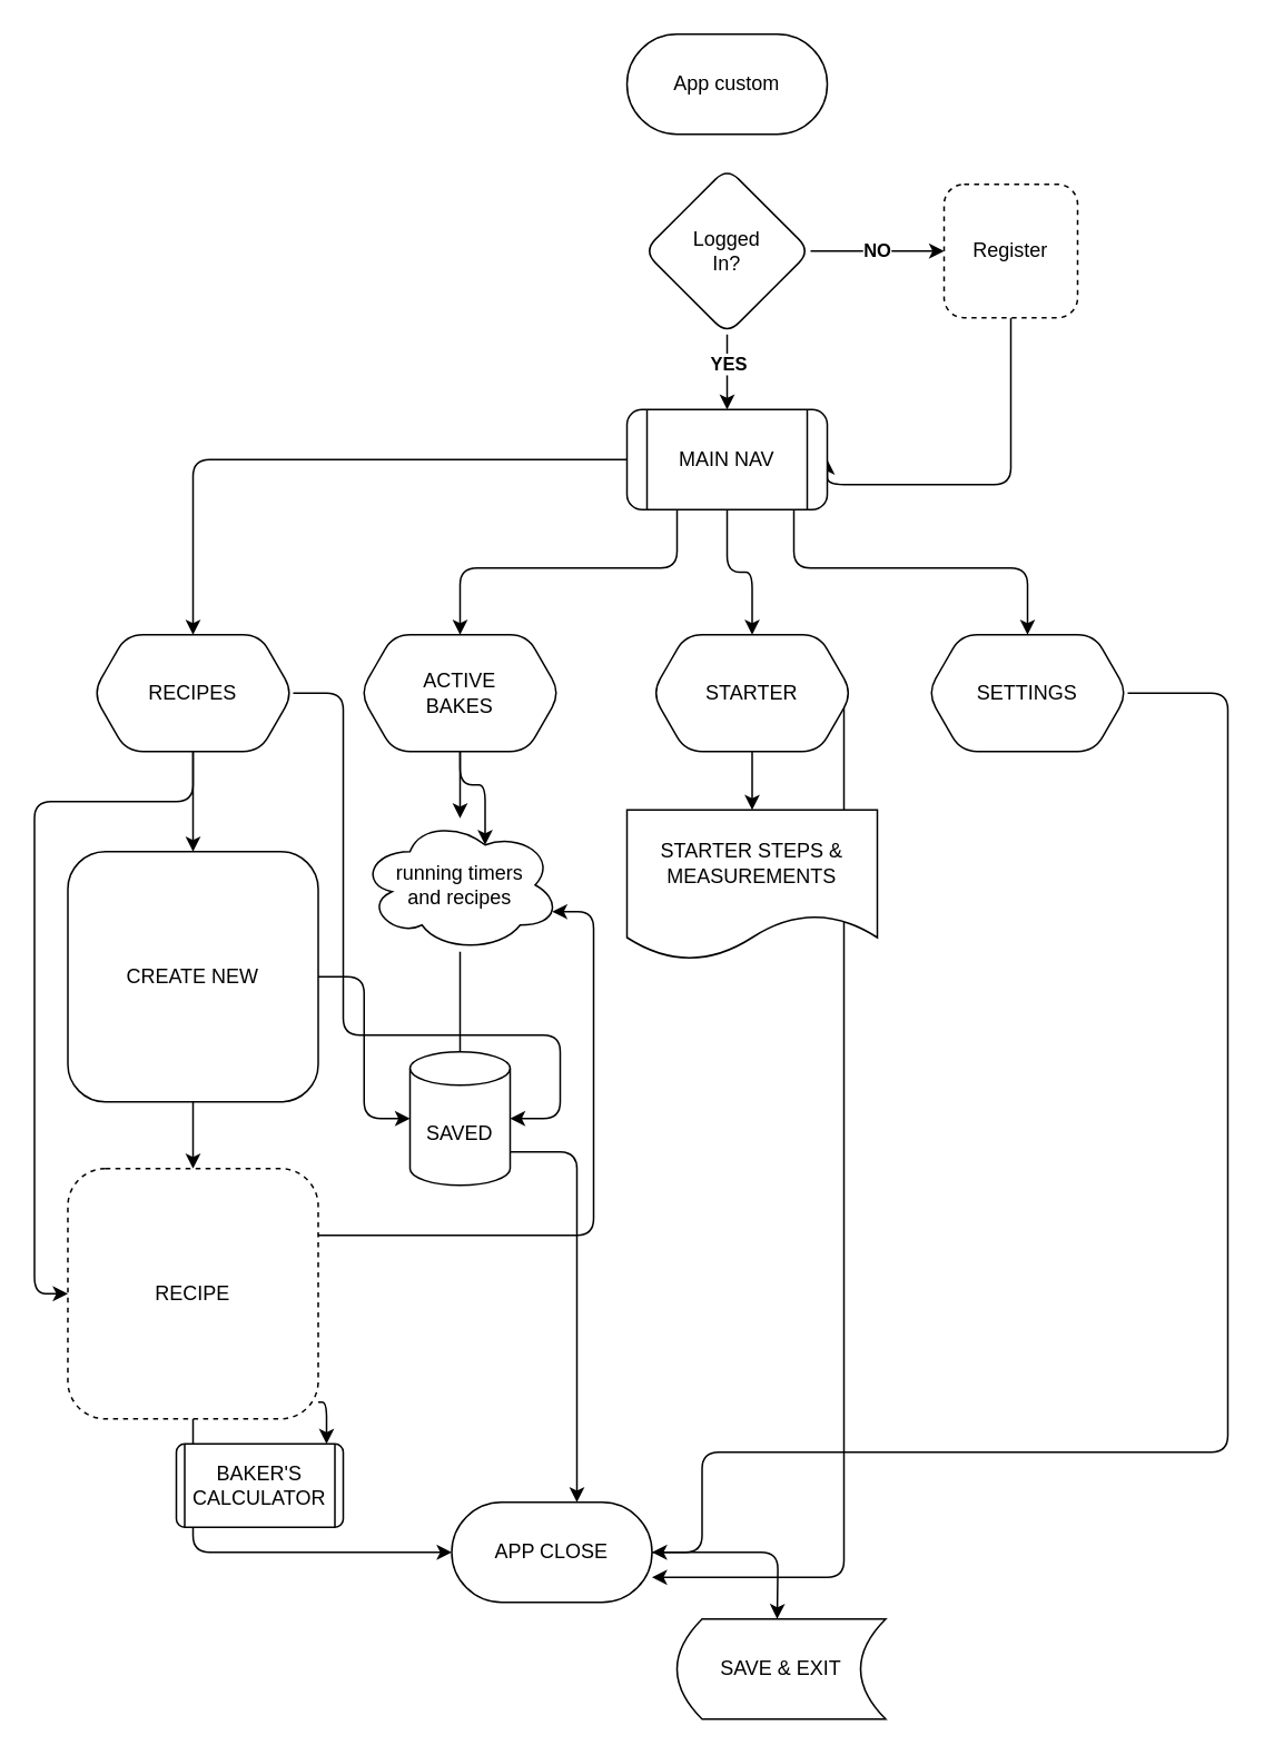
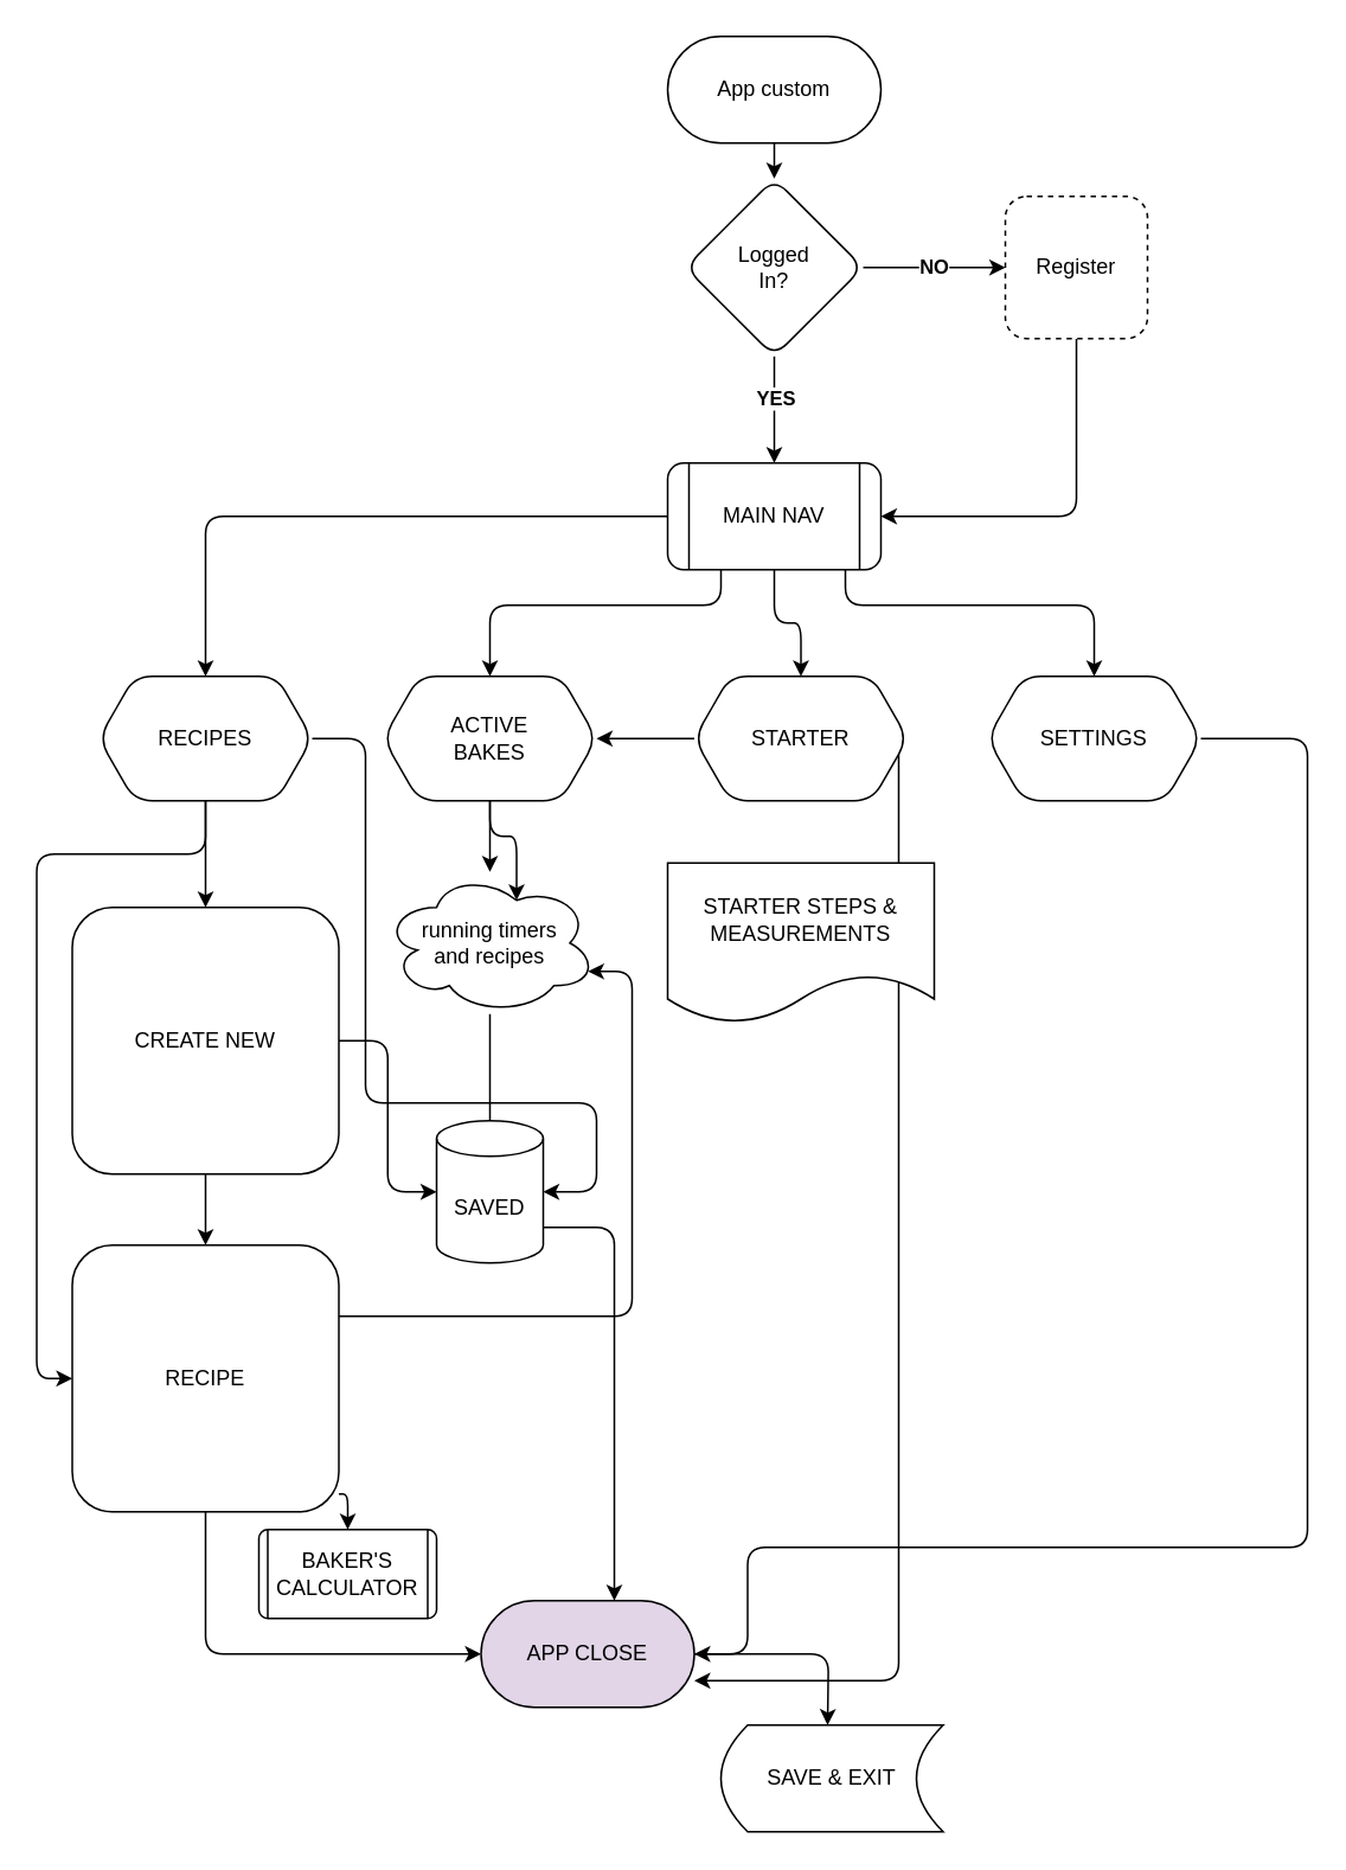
  <mxCell id="0" />
  <mxCell id="1" parent="0" />
+ <mxCell id="2" style="edgeStyle=orthogonalEdgeStyle;rounded=1;orthogonalLoop=1;jettySize=auto;html=1;exitX=0.5;exitY=1;exitDx=0;exitDy=0;" parent="1" source="3" target="7" edge="1"><mxGeometry relative="1" as="geometry" /></mxCell>
  <mxCell id="3" value="App custom" style="rounded=1;whiteSpace=wrap;html=1;arcSize=50;" parent="1" vertex="1"><mxGeometry x="375" y="20" width="120" height="60" as="geometry" /></mxCell>
  <mxCell id="4" value="&lt;b&gt;NO&lt;/b&gt;" style="edgeStyle=orthogonalEdgeStyle;rounded=1;orthogonalLoop=1;jettySize=auto;html=1;exitX=1;exitY=0.5;exitDx=0;exitDy=0;" parent="1" source="7" target="9" edge="1"><mxGeometry relative="1" as="geometry" /></mxCell>
  <mxCell id="5" style="edgeStyle=orthogonalEdgeStyle;rounded=1;orthogonalLoop=1;jettySize=auto;html=1;" parent="1" source="7" target="18" edge="1"><mxGeometry relative="1" as="geometry"><mxPoint x="425" y="280" as="targetPoint" /></mxGeometry></mxCell>
  <mxCell id="6" value="&lt;b&gt;YES&lt;/b&gt;" style="edgeLabel;html=1;align=center;verticalAlign=middle;resizable=0;points=[];rounded=1;" parent="5" vertex="1" connectable="0"><mxGeometry x="-0.229" relative="1" as="geometry"><mxPoint as="offset" /></mxGeometry></mxCell>
  <mxCell id="7" value="Logged&lt;br&gt;In?" style="rhombus;whiteSpace=wrap;html=1;rounded=1;" parent="1" vertex="1"><mxGeometry x="385" y="100" width="100" height="100" as="geometry" /></mxCell>
  <mxCell id="8" style="edgeStyle=orthogonalEdgeStyle;rounded=1;orthogonalLoop=1;jettySize=auto;html=1;entryX=1;entryY=0.5;entryDx=0;entryDy=0;" parent="1" source="9" target="18" edge="1"><mxGeometry relative="1" as="geometry"><mxPoint x="705" y="300" as="targetPoint" /><Array as="points"><mxPoint x="605" y="290" /></Array></mxGeometry></mxCell>
  <mxCell id="9" value="Register" style="whiteSpace=wrap;html=1;aspect=fixed;rounded=1;dashed=1;" parent="1" vertex="1"><mxGeometry x="565" y="110" width="80" height="80" as="geometry" /></mxCell>
  <mxCell id="10" style="edgeStyle=orthogonalEdgeStyle;rounded=1;orthogonalLoop=1;jettySize=auto;html=1;" parent="1" source="13" target="25" edge="1"><mxGeometry relative="1" as="geometry"><mxPoint x="115" y="495" as="targetPoint" /><Array as="points"><mxPoint x="205" y="415" /><mxPoint x="205" y="620" /><mxPoint x="335" y="620" /><mxPoint x="335" y="670" /></Array></mxGeometry></mxCell>
  <mxCell id="11" style="edgeStyle=orthogonalEdgeStyle;rounded=1;orthogonalLoop=1;jettySize=auto;html=1;entryX=0.5;entryY=0;entryDx=0;entryDy=0;" parent="1" source="13" target="29" edge="1"><mxGeometry relative="1" as="geometry"><mxPoint x="155" y="690" as="targetPoint" /></mxGeometry></mxCell>
  <mxCell id="12" style="edgeStyle=orthogonalEdgeStyle;rounded=1;orthogonalLoop=1;jettySize=auto;html=1;entryX=0;entryY=0.5;entryDx=0;entryDy=0;" parent="1" source="38" target="33" edge="1"><mxGeometry relative="1" as="geometry"><Array as="points"><mxPoint x="115" y="930" /></Array></mxGeometry></mxCell>
  <mxCell id="13" value="RECIPES" style="shape=hexagon;perimeter=hexagonPerimeter2;whiteSpace=wrap;html=1;fixedSize=1;size=20;rounded=1;shadow=0;" parent="1" vertex="1"><mxGeometry x="55" y="380" width="120" height="70" as="geometry" /></mxCell>
  <mxCell id="14" value="" style="edgeStyle=orthogonalEdgeStyle;rounded=1;orthogonalLoop=1;jettySize=auto;html=1;" parent="1" source="18" target="21" edge="1"><mxGeometry relative="1" as="geometry"><Array as="points"><mxPoint x="405" y="340" /><mxPoint x="275" y="340" /></Array></mxGeometry></mxCell>
  <mxCell id="15" style="edgeStyle=orthogonalEdgeStyle;rounded=1;orthogonalLoop=1;jettySize=auto;html=1;entryX=0.5;entryY=0;entryDx=0;entryDy=0;" parent="1" source="18" target="13" edge="1"><mxGeometry relative="1" as="geometry" /></mxCell>
  <mxCell id="16" style="edgeStyle=orthogonalEdgeStyle;rounded=1;orthogonalLoop=1;jettySize=auto;html=1;" parent="1" source="18" target="24" edge="1"><mxGeometry relative="1" as="geometry" /></mxCell>
  <mxCell id="17" style="edgeStyle=orthogonalEdgeStyle;rounded=1;orthogonalLoop=1;jettySize=auto;html=1;" parent="1" source="18" target="35" edge="1"><mxGeometry relative="1" as="geometry"><Array as="points"><mxPoint x="475" y="340" /><mxPoint x="615" y="340" /></Array></mxGeometry></mxCell>
- <mxCell id="18" value="MAIN NAV" style="shape=process;whiteSpace=wrap;html=1;backgroundOutline=1;rounded=1;" parent="1" vertex="1"><mxGeometry x="375" y="245" width="120" height="60" as="geometry" /></mxCell>
+ <mxCell id="18" value="MAIN NAV" style="shape=process;whiteSpace=wrap;html=1;backgroundOutline=1;rounded=1;" parent="1" vertex="1"><mxGeometry x="375" y="260" width="120" height="60" as="geometry" /></mxCell>
  <mxCell id="19" style="edgeStyle=orthogonalEdgeStyle;rounded=1;orthogonalLoop=1;jettySize=auto;html=1;entryX=0.625;entryY=0.2;entryDx=0;entryDy=0;entryPerimeter=0;" parent="1" source="21" target="40" edge="1"><mxGeometry relative="1" as="geometry" /></mxCell>
  <mxCell id="20" style="edgeStyle=orthogonalEdgeStyle;rounded=1;orthogonalLoop=1;jettySize=auto;html=1;" parent="1" source="40" target="33" edge="1"><mxGeometry relative="1" as="geometry"><Array as="points"><mxPoint x="275" y="690" /><mxPoint x="345" y="690" /></Array></mxGeometry></mxCell>
  <mxCell id="21" value="ACTIVE&lt;br&gt;BAKES" style="shape=hexagon;perimeter=hexagonPerimeter2;whiteSpace=wrap;html=1;fixedSize=1;rounded=1;" parent="1" vertex="1"><mxGeometry x="215" y="380" width="120" height="70" as="geometry" /></mxCell>
- <mxCell id="22" style="edgeStyle=orthogonalEdgeStyle;rounded=1;orthogonalLoop=1;jettySize=auto;html=1;entryX=0.5;entryY=0;entryDx=0;entryDy=0;" parent="1" source="24" target="26" edge="1"><mxGeometry relative="1" as="geometry" /></mxCell>
+ <mxCell id="22" style="edgeStyle=orthogonalEdgeStyle;rounded=1;orthogonalLoop=1;jettySize=auto;html=1;" parent="1" source="24" target="21" edge="1"><mxGeometry relative="1" as="geometry" /></mxCell>
  <mxCell id="23" style="edgeStyle=orthogonalEdgeStyle;rounded=1;orthogonalLoop=1;jettySize=auto;html=1;" parent="1" source="24" target="33" edge="1"><mxGeometry relative="1" as="geometry"><Array as="points"><mxPoint x="505" y="415" /><mxPoint x="505" y="945" /><mxPoint x="420" y="945" /></Array></mxGeometry></mxCell>
  <mxCell id="24" value="STARTER" style="shape=hexagon;perimeter=hexagonPerimeter2;whiteSpace=wrap;html=1;fixedSize=1;rounded=1;" parent="1" vertex="1"><mxGeometry x="390" y="380" width="120" height="70" as="geometry" /></mxCell>
  <mxCell id="25" value="SAVED" style="shape=cylinder3;whiteSpace=wrap;html=1;boundedLbl=1;backgroundOutline=1;size=10;rounded=1;" parent="1" vertex="1"><mxGeometry x="245" y="630" width="60" height="80" as="geometry" /></mxCell>
  <mxCell id="26" value="STARTER STEPS &amp;amp; MEASUREMENTS" style="shape=document;whiteSpace=wrap;html=1;boundedLbl=1;rounded=1;" parent="1" vertex="1"><mxGeometry x="375" y="485" width="150" height="90" as="geometry" /></mxCell>
  <mxCell id="27" style="edgeStyle=orthogonalEdgeStyle;rounded=1;orthogonalLoop=1;jettySize=auto;html=1;exitX=1;exitY=0.5;exitDx=0;exitDy=0;" parent="1" source="29" target="25" edge="1"><mxGeometry relative="1" as="geometry" /></mxCell>
  <mxCell id="28" style="edgeStyle=orthogonalEdgeStyle;rounded=1;orthogonalLoop=1;jettySize=auto;html=1;" parent="1" source="29" target="38" edge="1"><mxGeometry relative="1" as="geometry" /></mxCell>
  <mxCell id="29" value="CREATE NEW" style="whiteSpace=wrap;html=1;aspect=fixed;rounded=1;" parent="1" vertex="1"><mxGeometry x="40" y="510" width="150" height="150" as="geometry" /></mxCell>
  <mxCell id="30" style="edgeStyle=orthogonalEdgeStyle;rounded=1;orthogonalLoop=1;jettySize=auto;html=1;entryX=0.96;entryY=0.7;entryDx=0;entryDy=0;entryPerimeter=0;" parent="1" source="38" target="40" edge="1"><mxGeometry relative="1" as="geometry"><mxPoint x="335" y="590" as="targetPoint" /><Array as="points"><mxPoint x="355" y="740" /><mxPoint x="355" y="546" /></Array></mxGeometry></mxCell>
  <mxCell id="31" style="edgeStyle=orthogonalEdgeStyle;rounded=1;orthogonalLoop=1;jettySize=auto;html=1;" parent="1" source="38" target="36" edge="1"><mxGeometry relative="1" as="geometry"><Array as="points"><mxPoint x="195" y="840" /></Array></mxGeometry></mxCell>
  <mxCell id="32" style="edgeStyle=orthogonalEdgeStyle;rounded=1;orthogonalLoop=1;jettySize=auto;html=1;" parent="1" source="33" edge="1"><mxGeometry relative="1" as="geometry"><mxPoint x="465" y="970" as="targetPoint" /></mxGeometry></mxCell>
- <mxCell id="33" value="APP CLOSE" style="rounded=1;whiteSpace=wrap;html=1;arcSize=50;" parent="1" vertex="1"><mxGeometry x="270" y="900" width="120" height="60" as="geometry" /></mxCell>
+ <mxCell id="33" value="APP CLOSE" style="rounded=1;whiteSpace=wrap;html=1;arcSize=50;fillColor=#e1d5e7;" parent="1" vertex="1"><mxGeometry x="270" y="900" width="120" height="60" as="geometry" /></mxCell>
  <mxCell id="34" style="edgeStyle=orthogonalEdgeStyle;rounded=1;orthogonalLoop=1;jettySize=auto;html=1;" parent="1" source="35" target="33" edge="1"><mxGeometry relative="1" as="geometry"><mxPoint x="515" y="1430" as="targetPoint" /><Array as="points"><mxPoint x="735" y="415" /><mxPoint x="735" y="870" /><mxPoint x="420" y="870" /><mxPoint x="420" y="930" /></Array></mxGeometry></mxCell>
  <mxCell id="35" value="SETTINGS" style="shape=hexagon;perimeter=hexagonPerimeter2;whiteSpace=wrap;html=1;fixedSize=1;rounded=1;" parent="1" vertex="1"><mxGeometry x="555" y="380" width="120" height="70" as="geometry" /></mxCell>
- <mxCell id="36" value="BAKER'S CALCULATOR" style="shape=process;whiteSpace=wrap;html=1;backgroundOutline=1;rounded=1;arcSize=10;size=0;" parent="1" vertex="1"><mxGeometry x="105" y="865" width="100" height="50" as="geometry" /></mxCell>
+ <mxCell id="36" value="BAKER'S CALCULATOR" style="shape=process;whiteSpace=wrap;html=1;backgroundOutline=1;rounded=1;arcSize=10;size=0;" parent="1" vertex="1"><mxGeometry x="145" y="860" width="100" height="50" as="geometry" /></mxCell>
  <mxCell id="37" value="" style="edgeStyle=orthogonalEdgeStyle;rounded=1;orthogonalLoop=1;jettySize=auto;html=1;entryX=0;entryY=0.5;entryDx=0;entryDy=0;" parent="1" source="13" target="38" edge="1"><mxGeometry relative="1" as="geometry"><mxPoint x="115" y="450" as="sourcePoint" /><mxPoint x="595" y="800" as="targetPoint" /><Array as="points"><mxPoint x="115" y="480" /><mxPoint x="20" y="480" /><mxPoint x="20" y="775" /></Array></mxGeometry></mxCell>
- <mxCell id="38" value="RECIPE" style="whiteSpace=wrap;html=1;aspect=fixed;rounded=1;dashed=1;" parent="1" vertex="1"><mxGeometry x="40" y="700" width="150" height="150" as="geometry" /></mxCell>
+ <mxCell id="38" value="RECIPE" style="whiteSpace=wrap;html=1;aspect=fixed;rounded=1;" parent="1" vertex="1"><mxGeometry x="40" y="700" width="150" height="150" as="geometry" /></mxCell>
  <mxCell id="39" value="" style="edgeStyle=orthogonalEdgeStyle;rounded=1;orthogonalLoop=1;jettySize=auto;html=1;" parent="1" source="21" target="40" edge="1"><mxGeometry relative="1" as="geometry"><mxPoint x="275" y="450" as="sourcePoint" /><mxPoint x="345" y="900" as="targetPoint" /><Array as="points" /></mxGeometry></mxCell>
  <mxCell id="40" value="running timers&lt;br&gt;and recipes" style="ellipse;shape=cloud;whiteSpace=wrap;html=1;rounded=1;" parent="1" vertex="1"><mxGeometry x="215" y="490" width="120" height="80" as="geometry" /></mxCell>
  <mxCell id="41" value="SAVE &amp;amp; EXIT" style="shape=dataStorage;whiteSpace=wrap;html=1;fixedSize=1;size=15;" vertex="1" parent="1"><mxGeometry x="405" y="970" width="125" height="60" as="geometry" /></mxCell>
